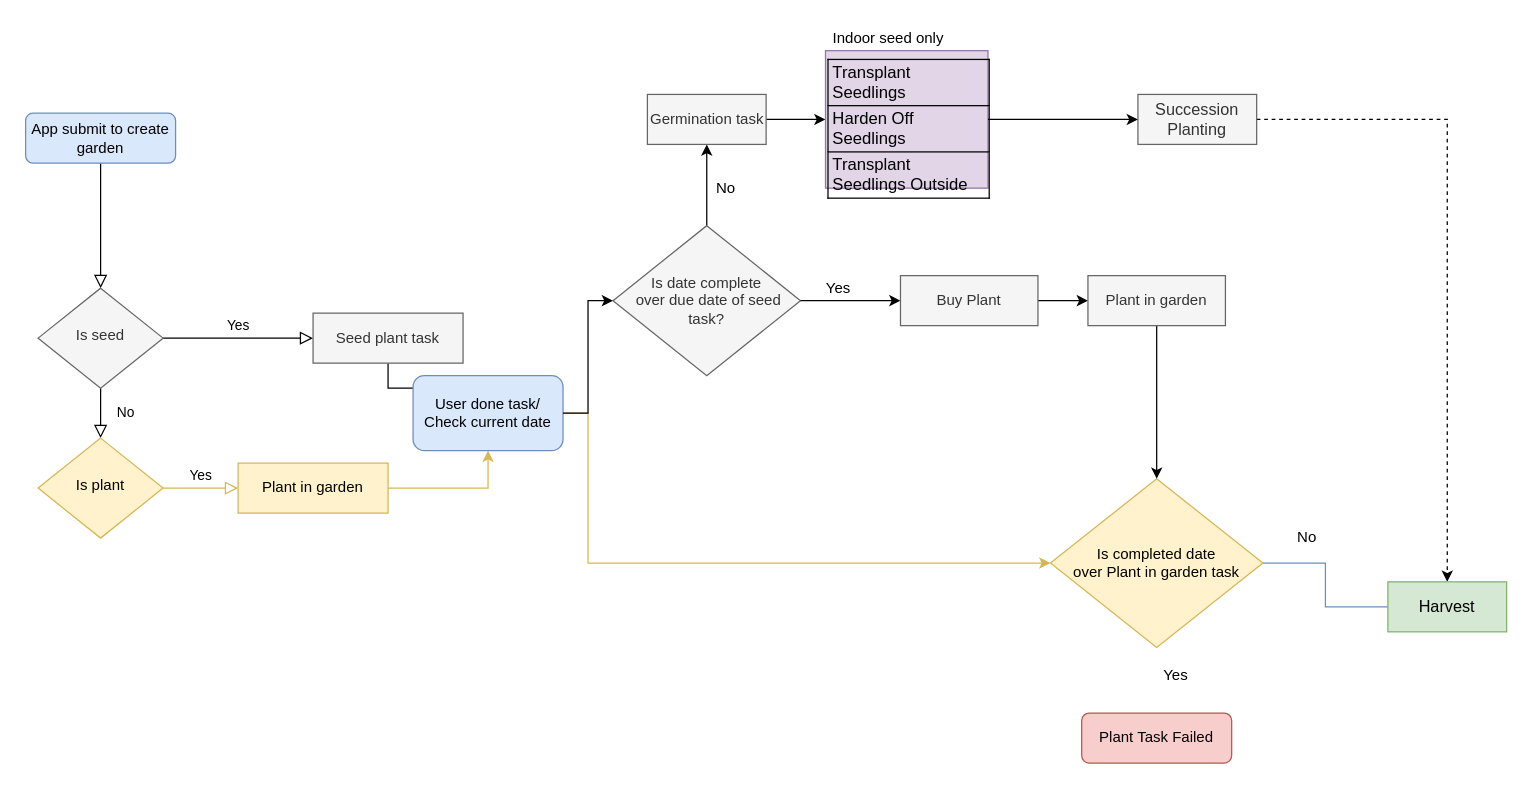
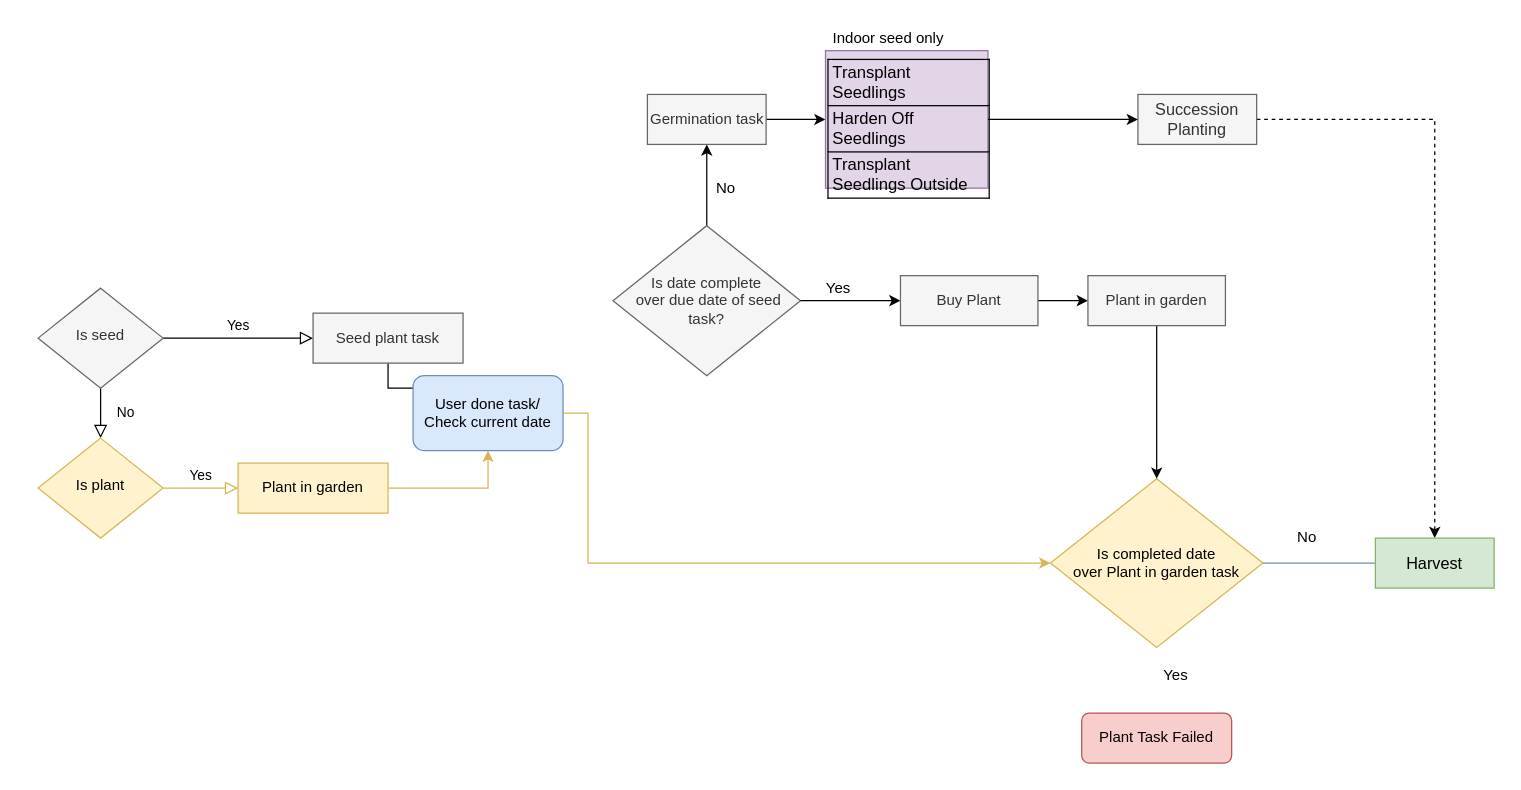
  <mxCell id="0" />
  <mxCell id="1" parent="0" />
- <mxCell id="2" value="" style="rounded=0;html=1;jettySize=auto;orthogonalLoop=1;fontSize=11;endArrow=block;endFill=0;endSize=8;strokeWidth=1;shadow=0;labelBackgroundColor=none;edgeStyle=orthogonalEdgeStyle;" parent="1" source="3" target="6" edge="1"><mxGeometry relative="1" as="geometry" /></mxCell>
- <mxCell id="3" value="App submit to create garden" style="rounded=1;whiteSpace=wrap;html=1;fontSize=12;glass=0;strokeWidth=1;shadow=0;fillColor=#dae8fc;strokeColor=#6c8ebf;" parent="1" vertex="1"><mxGeometry x="20" y="90" width="120" height="40" as="geometry" /></mxCell>
  <mxCell id="4" value="No" style="rounded=0;html=1;jettySize=auto;orthogonalLoop=1;fontSize=11;endArrow=block;endFill=0;endSize=8;strokeWidth=1;shadow=0;labelBackgroundColor=none;edgeStyle=orthogonalEdgeStyle;" parent="1" source="6" target="10" edge="1"><mxGeometry y="20" relative="1" as="geometry"><mxPoint as="offset" /></mxGeometry></mxCell>
  <mxCell id="5" value="Yes" style="edgeStyle=orthogonalEdgeStyle;rounded=0;html=1;jettySize=auto;orthogonalLoop=1;fontSize=11;endArrow=block;endFill=0;endSize=8;strokeWidth=1;shadow=0;labelBackgroundColor=none;" parent="1" source="6" target="8" edge="1"><mxGeometry y="10" relative="1" as="geometry"><mxPoint as="offset" /></mxGeometry></mxCell>
  <mxCell id="6" value="Is seed" style="rhombus;whiteSpace=wrap;html=1;shadow=0;fontFamily=Helvetica;fontSize=12;align=center;strokeWidth=1;spacing=6;spacingTop=-4;fillColor=#f5f5f5;strokeColor=#666666;fontColor=#333333;" parent="1" vertex="1"><mxGeometry x="30" y="230" width="100" height="80" as="geometry" /></mxCell>
  <mxCell id="7" value="" style="edgeStyle=orthogonalEdgeStyle;rounded=0;orthogonalLoop=1;jettySize=auto;html=1;" parent="1" source="8" target="17" edge="1"><mxGeometry relative="1" as="geometry" /></mxCell>
  <mxCell id="8" value="Seed plant task" style="rounded=0;whiteSpace=wrap;html=1;fontSize=12;glass=0;strokeWidth=1;shadow=0;fillColor=#f5f5f5;strokeColor=#666666;fontColor=#333333;" parent="1" vertex="1"><mxGeometry x="250" y="250" width="120" height="40" as="geometry" /></mxCell>
  <mxCell id="9" value="Yes" style="edgeStyle=orthogonalEdgeStyle;rounded=0;html=1;jettySize=auto;orthogonalLoop=1;fontSize=11;endArrow=block;endFill=0;endSize=8;strokeWidth=1;shadow=0;labelBackgroundColor=none;fillColor=#fff2cc;strokeColor=#d6b656;" parent="1" source="10" target="12" edge="1"><mxGeometry y="10" relative="1" as="geometry"><mxPoint as="offset" /></mxGeometry></mxCell>
  <mxCell id="10" value="Is plant" style="rhombus;whiteSpace=wrap;html=1;shadow=0;fontFamily=Helvetica;fontSize=12;align=center;strokeWidth=1;spacing=6;spacingTop=-4;fillColor=#fff2cc;strokeColor=#d6b656;" parent="1" vertex="1"><mxGeometry x="30" y="350" width="100" height="80" as="geometry" /></mxCell>
  <mxCell id="11" value="" style="edgeStyle=orthogonalEdgeStyle;rounded=0;orthogonalLoop=1;jettySize=auto;html=1;entryX=0.5;entryY=1;entryDx=0;entryDy=0;fillColor=#fff2cc;strokeColor=#d6b656;" parent="1" source="12" target="17" edge="1"><mxGeometry relative="1" as="geometry"><mxPoint x="430" y="300" as="targetPoint" /></mxGeometry></mxCell>
  <mxCell id="12" value="Plant in garden" style="rounded=0;whiteSpace=wrap;html=1;fontSize=12;glass=0;strokeWidth=1;shadow=0;fillColor=#fff2cc;strokeColor=#d6b656;" parent="1" vertex="1"><mxGeometry x="190" y="370" width="120" height="40" as="geometry" /></mxCell>
  <mxCell id="13" value="" style="edgeStyle=orthogonalEdgeStyle;rounded=0;orthogonalLoop=1;jettySize=auto;html=1;entryX=0;entryY=0.5;entryDx=0;entryDy=0;exitX=1;exitY=0.5;exitDx=0;exitDy=0;fillColor=#dae8fc;strokeColor=#6c8ebf;endArrow=none;" parent="1" source="28" target="23" edge="1"><mxGeometry relative="1" as="geometry"><mxPoint x="880" y="450" as="sourcePoint" /><mxPoint x="690" y="610" as="targetPoint" /></mxGeometry></mxCell>
  <mxCell id="14" value="Plant Task Failed" style="rounded=1;whiteSpace=wrap;html=1;fontSize=12;glass=0;strokeWidth=1;shadow=0;fillColor=#f8cecc;strokeColor=#b85450;" parent="1" vertex="1"><mxGeometry x="865" y="570" width="120" height="40" as="geometry" /></mxCell>
  <mxCell id="15" value="" style="edgeStyle=orthogonalEdgeStyle;rounded=0;orthogonalLoop=1;jettySize=auto;html=1;exitX=0.5;exitY=0;exitDx=0;exitDy=0;" parent="1" source="26" target="19" edge="1"><mxGeometry relative="1" as="geometry" /></mxCell>
  <mxCell id="16" value="" style="edgeStyle=orthogonalEdgeStyle;rounded=0;orthogonalLoop=1;jettySize=auto;html=1;exitX=1;exitY=0.5;exitDx=0;exitDy=0;entryX=0;entryY=0.5;entryDx=0;entryDy=0;fillColor=#fff2cc;strokeColor=#d6b656;" parent="1" source="17" target="28" edge="1"><mxGeometry relative="1" as="geometry"><mxPoint x="320" y="400" as="sourcePoint" /><mxPoint x="490" y="450" as="targetPoint" /><Array as="points"><mxPoint x="470" y="330" /><mxPoint x="470" y="450" /></Array></mxGeometry></mxCell>
  <mxCell id="17" value="User done task/ Check current date" style="rounded=1;whiteSpace=wrap;html=1;strokeWidth=1;fillColor=#dae8fc;strokeColor=#6c8ebf;" parent="1" vertex="1"><mxGeometry x="330" y="300" width="120" height="60" as="geometry" /></mxCell>
  <mxCell id="18" value="" style="edgeStyle=orthogonalEdgeStyle;rounded=0;orthogonalLoop=1;jettySize=auto;html=1;entryX=0;entryY=0.5;entryDx=0;entryDy=0;" parent="1" source="19" target="20" edge="1"><mxGeometry relative="1" as="geometry" /></mxCell>
  <mxCell id="19" value="Germination task" style="whiteSpace=wrap;html=1;rounded=0;shadow=0;strokeWidth=1;glass=0;fillColor=#f5f5f5;strokeColor=#666666;fontColor=#333333;" parent="1" vertex="1"><mxGeometry x="517.5" y="75" width="95" height="40" as="geometry" /></mxCell>
  <mxCell id="20" value="&lt;meta charset=&quot;utf-8&quot;&gt;&lt;table cellspacing=&quot;0&quot; cellpadding=&quot;0&quot; dir=&quot;ltr&quot; border=&quot;1&quot; style=&quot;table-layout: fixed ; font-size: 10pt ; font-family: &amp;quot;arial&amp;quot; ; width: 0px ; border-collapse: collapse ; border: none&quot;&gt;&lt;colgroup&gt;&lt;col width=&quot;129&quot;&gt;&lt;/colgroup&gt;&lt;tbody&gt;&lt;tr style=&quot;height: 21px&quot;&gt;&lt;td style=&quot;border-width: 1px; border-style: solid; border-color: rgb(0, 0, 0); overflow: hidden; padding: 2px 3px; vertical-align: bottom; overflow-wrap: break-word;&quot;&gt;Transplant Seedlings&lt;/td&gt;&lt;/tr&gt;&lt;tr style=&quot;height: 21px&quot;&gt;&lt;td style=&quot;border-right: 1px solid rgb(0, 0, 0); border-bottom: 1px solid rgb(0, 0, 0); border-left: 1px solid rgb(0, 0, 0); overflow: hidden; padding: 2px 3px; vertical-align: bottom; overflow-wrap: break-word;&quot;&gt;Harden Off Seedlings&lt;/td&gt;&lt;/tr&gt;&lt;tr style=&quot;height: 21px&quot;&gt;&lt;td style=&quot;border-right: 1px solid rgb(0, 0, 0); border-bottom: 1px solid rgb(0, 0, 0); border-left: 1px solid rgb(0, 0, 0); overflow: hidden; padding: 2px 3px; vertical-align: bottom; overflow-wrap: break-word;&quot;&gt;Transplant Seedlings Outside&lt;/td&gt;&lt;/tr&gt;&lt;/tbody&gt;&lt;/table&gt;" style="text;whiteSpace=wrap;html=1;fillColor=#e1d5e7;strokeColor=#9673a6;" parent="1" vertex="1"><mxGeometry x="660" y="40" width="130" height="110" as="geometry" /></mxCell>
  <mxCell id="21" value="" style="edgeStyle=orthogonalEdgeStyle;rounded=0;orthogonalLoop=1;jettySize=auto;html=1;dashed=1;" parent="1" source="22" target="23" edge="1"><mxGeometry relative="1" as="geometry" /></mxCell>
  <mxCell id="22" value="&lt;span style=&quot;font-family: &amp;#34;arial&amp;#34; ; font-size: 13px ; text-align: left&quot;&gt;Succession Planting&lt;/span&gt;" style="whiteSpace=wrap;html=1;rounded=0;shadow=0;strokeWidth=1;glass=0;fillColor=#f5f5f5;strokeColor=#666666;fontColor=#333333;" parent="1" vertex="1"><mxGeometry x="910" y="75" width="95" height="40" as="geometry" /></mxCell>
- <mxCell id="23" value="&lt;span style=&quot;font-family: &amp;#34;arial&amp;#34; ; font-size: 13px ; text-align: left&quot;&gt;Harvest&lt;/span&gt;" style="whiteSpace=wrap;html=1;rounded=0;shadow=0;strokeWidth=1;glass=0;fillColor=#d5e8d4;strokeColor=#82b366;" parent="1" vertex="1"><mxGeometry x="1110" y="465" width="95" height="40" as="geometry" /></mxCell>
+ <mxCell id="23" value="&lt;span style=&quot;font-family: &amp;#34;arial&amp;#34; ; font-size: 13px ; text-align: left&quot;&gt;Harvest&lt;/span&gt;" style="whiteSpace=wrap;html=1;rounded=0;shadow=0;strokeWidth=1;glass=0;fillColor=#d5e8d4;strokeColor=#82b366;" parent="1" vertex="1"><mxGeometry x="1100" y="430" width="95" height="40" as="geometry" /></mxCell>
  <mxCell id="24" value="Indoor seed only" style="text;html=1;align=center;verticalAlign=middle;resizable=0;points=[];autosize=1;" parent="1" vertex="1"><mxGeometry x="660" y="20" width="100" height="20" as="geometry" /></mxCell>
  <mxCell id="25" value="" style="edgeStyle=orthogonalEdgeStyle;rounded=0;orthogonalLoop=1;jettySize=auto;html=1;entryX=0;entryY=0.5;entryDx=0;entryDy=0;exitX=1;exitY=0.5;exitDx=0;exitDy=0;" parent="1" source="20" target="22" edge="1"><mxGeometry relative="1" as="geometry"><mxPoint x="800" y="100" as="sourcePoint" /><mxPoint x="850" y="95" as="targetPoint" /><Array as="points" /></mxGeometry></mxCell>
  <mxCell id="26" value="Is date complete&lt;br&gt;&amp;nbsp;over due date of seed task?" style="rhombus;whiteSpace=wrap;html=1;rounded=0;shadow=0;strokeWidth=1;glass=0;fillColor=#f5f5f5;strokeColor=#666666;fontColor=#333333;" parent="1" vertex="1"><mxGeometry x="490" y="180" width="150" height="120" as="geometry" /></mxCell>
- <mxCell id="27" value="" style="edgeStyle=orthogonalEdgeStyle;rounded=0;orthogonalLoop=1;jettySize=auto;html=1;exitX=1;exitY=0.5;exitDx=0;exitDy=0;entryX=0;entryY=0.5;entryDx=0;entryDy=0;" parent="1" source="17" target="26" edge="1"><mxGeometry relative="1" as="geometry"><mxPoint x="460" y="340" as="sourcePoint" /><mxPoint x="500" y="460" as="targetPoint" /></mxGeometry></mxCell>
  <mxCell id="28" value="Is completed date &lt;br&gt;over Plant in garden task" style="rhombus;whiteSpace=wrap;html=1;rounded=0;strokeWidth=1;fillColor=#fff2cc;strokeColor=#d6b656;" parent="1" vertex="1"><mxGeometry x="840" y="382.5" width="170" height="135" as="geometry" /></mxCell>
  <mxCell id="29" value="No" style="text;html=1;align=center;verticalAlign=middle;resizable=0;points=[];autosize=1;" parent="1" vertex="1"><mxGeometry x="565" y="140" width="30" height="20" as="geometry" /></mxCell>
  <mxCell id="30" value="Yes" style="text;html=1;align=center;verticalAlign=middle;resizable=0;points=[];autosize=1;" parent="1" vertex="1"><mxGeometry x="650" y="220" width="40" height="20" as="geometry" /></mxCell>
  <mxCell id="31" value="Yes" style="text;html=1;align=center;verticalAlign=middle;resizable=0;points=[];autosize=1;" parent="1" vertex="1"><mxGeometry x="920" y="530" width="40" height="20" as="geometry" /></mxCell>
  <mxCell id="32" value="No" style="text;html=1;align=center;verticalAlign=middle;resizable=0;points=[];autosize=1;" parent="1" vertex="1"><mxGeometry x="1030" y="420" width="30" height="20" as="geometry" /></mxCell>
  <mxCell id="33" value="" style="edgeStyle=orthogonalEdgeStyle;rounded=0;orthogonalLoop=1;jettySize=auto;html=1;" parent="1" source="26" edge="1"><mxGeometry relative="1" as="geometry"><mxPoint x="640" y="240" as="sourcePoint" /><mxPoint x="720" y="240" as="targetPoint" /></mxGeometry></mxCell>
  <mxCell id="34" value="" style="endArrow=classic;html=1;exitX=1;exitY=0.5;exitDx=0;exitDy=0;" parent="1" edge="1" source="35"><mxGeometry width="50" height="50" relative="1" as="geometry"><mxPoint x="780" y="260" as="sourcePoint" /><mxPoint x="870" y="240" as="targetPoint" /></mxGeometry></mxCell>
  <mxCell id="35" value="Buy Plant" style="whiteSpace=wrap;html=1;rounded=0;shadow=0;strokeWidth=1;glass=0;fillColor=#f5f5f5;strokeColor=#666666;fontColor=#333333;" parent="1" vertex="1"><mxGeometry x="720" y="220" width="110" height="40" as="geometry" /></mxCell>
  <mxCell id="36" value="" style="edgeStyle=orthogonalEdgeStyle;rounded=0;orthogonalLoop=1;jettySize=auto;html=1;" edge="1" parent="1" source="37" target="28"><mxGeometry relative="1" as="geometry" /></mxCell>
  <mxCell id="37" value="Plant in garden" style="whiteSpace=wrap;html=1;rounded=0;shadow=0;strokeWidth=1;glass=0;fillColor=#f5f5f5;strokeColor=#666666;fontColor=#333333;" vertex="1" parent="1"><mxGeometry x="870" y="220" width="110" height="40" as="geometry" /></mxCell>
